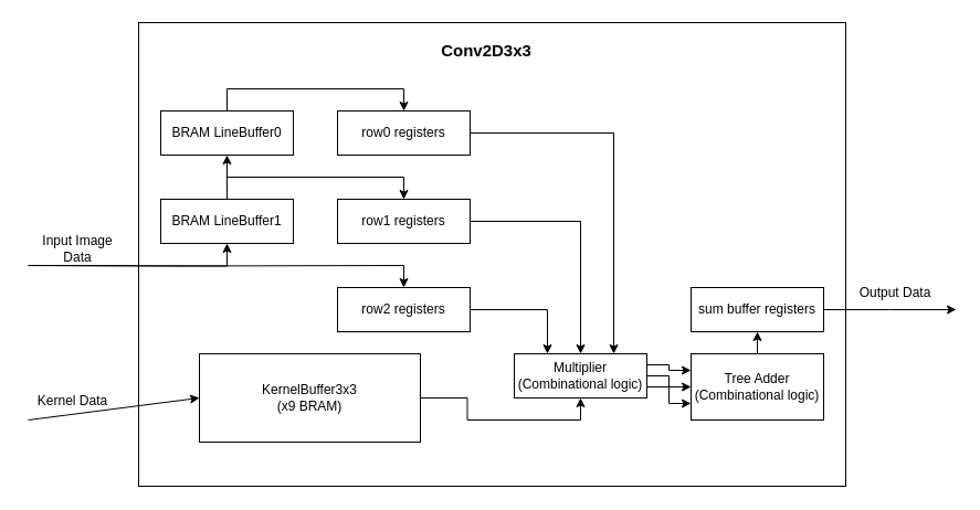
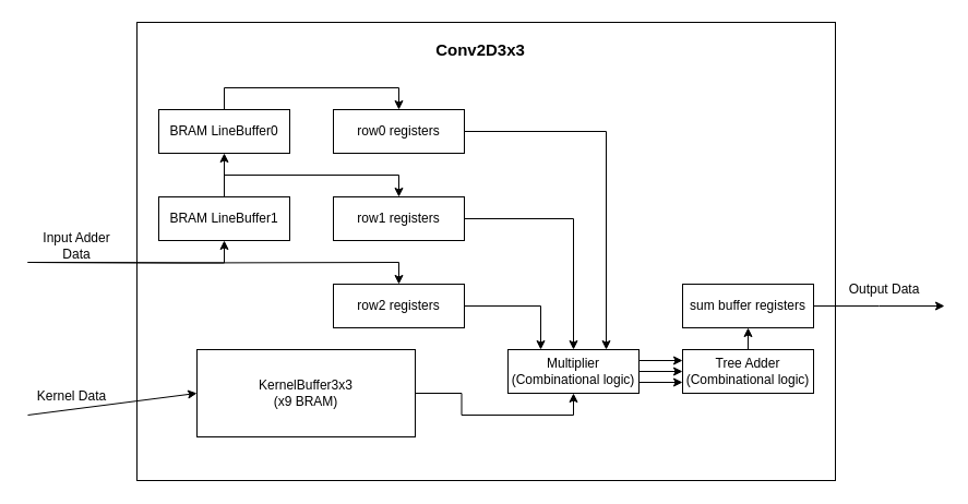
  <mxCell id="0" />
  <mxCell id="1" parent="0" />
  <mxCell id="2" value="" style="rounded=0;whiteSpace=wrap;html=1;movable=1;resizable=1;rotatable=1;deletable=1;editable=1;locked=0;connectable=1;" vertex="1" parent="1"><mxGeometry x="125" y="20" width="640" height="420" as="geometry" /></mxCell>
  <mxCell id="3" style="edgeStyle=orthogonalEdgeStyle;rounded=0;orthogonalLoop=1;jettySize=auto;html=1;exitX=0.5;exitY=0;exitDx=0;exitDy=0;entryX=0.5;entryY=1;entryDx=0;entryDy=0;movable=0;resizable=0;rotatable=0;deletable=0;editable=0;locked=1;connectable=0;" edge="1" parent="1" source="5" target="13"><mxGeometry relative="1" as="geometry" /></mxCell>
  <mxCell id="4" style="edgeStyle=orthogonalEdgeStyle;rounded=0;orthogonalLoop=1;jettySize=auto;html=1;exitX=0.5;exitY=0;exitDx=0;exitDy=0;entryX=0.5;entryY=0;entryDx=0;entryDy=0;movable=0;resizable=0;rotatable=0;deletable=0;editable=0;locked=1;connectable=0;" edge="1" parent="1" source="5" target="9"><mxGeometry relative="1" as="geometry" /></mxCell>
  <mxCell id="5" value="BRAM LineBuffer1" style="rounded=0;whiteSpace=wrap;html=1;movable=0;resizable=0;rotatable=0;deletable=0;editable=0;locked=1;connectable=0;" vertex="1" parent="1"><mxGeometry x="145" y="180" width="120" height="40" as="geometry" /></mxCell>
  <mxCell id="6" style="edgeStyle=orthogonalEdgeStyle;rounded=0;orthogonalLoop=1;jettySize=auto;html=1;exitX=1;exitY=0.5;exitDx=0;exitDy=0;entryX=0.25;entryY=0;entryDx=0;entryDy=0;movable=0;resizable=0;rotatable=0;deletable=0;editable=0;locked=1;connectable=0;" edge="1" parent="1" source="7" target="28"><mxGeometry relative="1" as="geometry" /></mxCell>
  <mxCell id="7" value="row2 registers" style="rounded=0;whiteSpace=wrap;html=1;movable=0;resizable=0;rotatable=0;deletable=0;editable=0;locked=1;connectable=0;" vertex="1" parent="1"><mxGeometry x="305" y="260" width="120" height="40" as="geometry" /></mxCell>
  <mxCell id="8" style="edgeStyle=orthogonalEdgeStyle;rounded=0;orthogonalLoop=1;jettySize=auto;html=1;exitX=1;exitY=0.5;exitDx=0;exitDy=0;entryX=0.5;entryY=0;entryDx=0;entryDy=0;movable=0;resizable=0;rotatable=0;deletable=0;editable=0;locked=1;connectable=0;" edge="1" parent="1" source="9" target="28"><mxGeometry relative="1" as="geometry" /></mxCell>
  <mxCell id="9" value="row1 registers" style="rounded=0;whiteSpace=wrap;html=1;movable=0;resizable=0;rotatable=0;deletable=0;editable=0;locked=1;connectable=0;" vertex="1" parent="1"><mxGeometry x="305" y="180" width="120" height="40" as="geometry" /></mxCell>
  <mxCell id="10" style="edgeStyle=orthogonalEdgeStyle;rounded=0;orthogonalLoop=1;jettySize=auto;html=1;exitX=1;exitY=0.5;exitDx=0;exitDy=0;entryX=0.75;entryY=0;entryDx=0;entryDy=0;movable=0;resizable=0;rotatable=0;deletable=0;editable=0;locked=1;connectable=0;" edge="1" parent="1" source="11" target="28"><mxGeometry relative="1" as="geometry" /></mxCell>
  <mxCell id="11" value="row0 registers" style="rounded=0;whiteSpace=wrap;html=1;movable=0;resizable=0;rotatable=0;deletable=0;editable=0;locked=1;connectable=0;" vertex="1" parent="1"><mxGeometry x="305" y="100" width="120" height="40" as="geometry" /></mxCell>
  <mxCell id="12" style="edgeStyle=orthogonalEdgeStyle;rounded=0;orthogonalLoop=1;jettySize=auto;html=1;exitX=0.5;exitY=0;exitDx=0;exitDy=0;entryX=0.5;entryY=0;entryDx=0;entryDy=0;movable=0;resizable=0;rotatable=0;deletable=0;editable=0;locked=1;connectable=0;" edge="1" parent="1" source="13" target="11"><mxGeometry relative="1" as="geometry" /></mxCell>
  <mxCell id="13" value="BRAM LineBuffer0" style="rounded=0;whiteSpace=wrap;html=1;movable=0;resizable=0;rotatable=0;deletable=0;editable=0;locked=1;connectable=0;" vertex="1" parent="1"><mxGeometry x="145" y="100" width="120" height="40" as="geometry" /></mxCell>
  <mxCell id="14" style="edgeStyle=orthogonalEdgeStyle;rounded=0;orthogonalLoop=1;jettySize=auto;html=1;exitX=1;exitY=0.5;exitDx=0;exitDy=0;entryX=0.5;entryY=1;entryDx=0;entryDy=0;movable=0;resizable=0;rotatable=0;deletable=0;editable=0;locked=1;connectable=0;" edge="1" parent="1" target="5"><mxGeometry relative="1" as="geometry"><mxPoint x="25" y="240" as="sourcePoint" /></mxGeometry></mxCell>
  <mxCell id="15" style="edgeStyle=orthogonalEdgeStyle;rounded=0;orthogonalLoop=1;jettySize=auto;html=1;exitX=1;exitY=0.5;exitDx=0;exitDy=0;entryX=0.5;entryY=0;entryDx=0;entryDy=0;movable=0;resizable=0;rotatable=0;deletable=0;editable=0;locked=1;connectable=0;" edge="1" parent="1" target="7"><mxGeometry relative="1" as="geometry"><mxPoint x="25" y="240" as="sourcePoint" /></mxGeometry></mxCell>
  <mxCell id="16" style="edgeStyle=orthogonalEdgeStyle;rounded=0;orthogonalLoop=1;jettySize=auto;html=1;exitX=1;exitY=0.5;exitDx=0;exitDy=0;entryX=0.5;entryY=1;entryDx=0;entryDy=0;movable=0;resizable=0;rotatable=0;deletable=0;editable=0;locked=1;connectable=0;" edge="1" parent="1" source="17" target="28"><mxGeometry relative="1" as="geometry" /></mxCell>
  <mxCell id="17" value="KernelBuffer3x3&lt;div&gt;(x9 BRAM)&lt;/div&gt;" style="rounded=0;whiteSpace=wrap;html=1;movable=0;resizable=0;rotatable=0;deletable=0;editable=0;locked=1;connectable=0;" vertex="1" parent="1"><mxGeometry x="180" y="320" width="200" height="80" as="geometry" /></mxCell>
  <mxCell id="18" value="" style="endArrow=classic;html=1;rounded=0;entryX=0;entryY=0.5;entryDx=0;entryDy=0;movable=0;resizable=0;rotatable=0;deletable=0;editable=0;locked=1;connectable=0;" edge="1" parent="1" target="17"><mxGeometry width="50" height="50" relative="1" as="geometry"><mxPoint x="25" y="380" as="sourcePoint" /><mxPoint x="75" y="330" as="targetPoint" /></mxGeometry></mxCell>
  <mxCell id="19" style="edgeStyle=orthogonalEdgeStyle;rounded=0;orthogonalLoop=1;jettySize=auto;html=1;exitX=1;exitY=0.5;exitDx=0;exitDy=0;movable=0;resizable=0;rotatable=0;deletable=0;editable=0;locked=1;connectable=0;" edge="1" parent="1" source="20"><mxGeometry relative="1" as="geometry"><mxPoint x="865" y="280" as="targetPoint" /></mxGeometry></mxCell>
  <mxCell id="20" value="sum buffer registers" style="rounded=0;whiteSpace=wrap;html=1;movable=0;resizable=0;rotatable=0;deletable=0;editable=0;locked=1;connectable=0;" vertex="1" parent="1"><mxGeometry x="625" y="260" width="120" height="40" as="geometry" /></mxCell>
  <mxCell id="21" style="edgeStyle=orthogonalEdgeStyle;rounded=0;orthogonalLoop=1;jettySize=auto;html=1;exitX=0.5;exitY=0;exitDx=0;exitDy=0;entryX=0.5;entryY=1;entryDx=0;entryDy=0;movable=0;resizable=0;rotatable=0;deletable=0;editable=0;locked=1;connectable=0;" edge="1" parent="1" source="22" target="20"><mxGeometry relative="1" as="geometry" /></mxCell>
- <mxCell id="22" value="Tree Adder&lt;div&gt;(Combinational logic)&lt;/div&gt;" style="rounded=0;whiteSpace=wrap;html=1;movable=0;resizable=0;rotatable=0;deletable=0;editable=0;locked=1;connectable=0;" vertex="1" parent="1"><mxGeometry x="625" y="320" width="120" height="60" as="geometry" /></mxCell>
- <mxCell id="23" value="Input Image&lt;div&gt;Data&lt;/div&gt;" style="text;html=1;align=center;verticalAlign=middle;whiteSpace=wrap;rounded=0;movable=0;resizable=0;rotatable=0;deletable=0;editable=0;locked=1;connectable=0;" vertex="1" parent="1"><mxGeometry x="35" y="210" width="70" height="30" as="geometry" /></mxCell>
+ <mxCell id="22" value="Tree Adder&lt;div&gt;(Combinational logic)&lt;/div&gt;" style="rounded=0;whiteSpace=wrap;html=1;movable=0;resizable=0;rotatable=0;deletable=0;editable=0;locked=1;connectable=0;" vertex="1" parent="1"><mxGeometry x="625" y="320" width="120" height="40" as="geometry" /></mxCell>
+ <mxCell id="23" value="Input Adder&lt;div&gt;Data&lt;/div&gt;" style="text;html=1;align=center;verticalAlign=middle;whiteSpace=wrap;rounded=0;movable=0;resizable=0;rotatable=0;deletable=0;editable=0;locked=1;connectable=0;" vertex="1" parent="1"><mxGeometry x="35" y="210" width="70" height="30" as="geometry" /></mxCell>
  <mxCell id="24" value="Kernel Data" style="text;html=1;align=center;verticalAlign=middle;resizable=0;points=[];autosize=1;strokeColor=none;fillColor=none;movable=0;rotatable=0;deletable=0;editable=0;locked=1;connectable=0;" vertex="1" parent="1"><mxGeometry x="20" y="348" width="90" height="30" as="geometry" /></mxCell>
  <mxCell id="25" style="edgeStyle=orthogonalEdgeStyle;rounded=0;orthogonalLoop=1;jettySize=auto;html=1;exitX=1;exitY=0.25;exitDx=0;exitDy=0;entryX=0;entryY=0.25;entryDx=0;entryDy=0;movable=0;resizable=0;rotatable=0;deletable=0;editable=0;locked=1;connectable=0;" edge="1" parent="1" source="28" target="22"><mxGeometry relative="1" as="geometry" /></mxCell>
  <mxCell id="26" style="edgeStyle=orthogonalEdgeStyle;rounded=0;orthogonalLoop=1;jettySize=auto;html=1;exitX=1;exitY=0.5;exitDx=0;exitDy=0;entryX=0;entryY=0.5;entryDx=0;entryDy=0;movable=0;resizable=0;rotatable=0;deletable=0;editable=0;locked=1;connectable=0;" edge="1" parent="1" source="28" target="22"><mxGeometry relative="1" as="geometry" /></mxCell>
  <mxCell id="27" style="edgeStyle=orthogonalEdgeStyle;rounded=0;orthogonalLoop=1;jettySize=auto;html=1;exitX=1;exitY=0.75;exitDx=0;exitDy=0;entryX=0;entryY=0.75;entryDx=0;entryDy=0;movable=0;resizable=0;rotatable=0;deletable=0;editable=0;locked=1;connectable=0;" edge="1" parent="1" source="28" target="22"><mxGeometry relative="1" as="geometry" /></mxCell>
  <mxCell id="28" value="&lt;div&gt;Multiplier&lt;/div&gt;&lt;div&gt;(Combinational logic)&lt;/div&gt;" style="rounded=0;whiteSpace=wrap;html=1;movable=0;resizable=0;rotatable=0;deletable=0;editable=0;locked=1;connectable=0;" vertex="1" parent="1"><mxGeometry x="465" y="320" width="120" height="40" as="geometry" /></mxCell>
  <mxCell id="29" value="Output Data" style="text;html=1;align=center;verticalAlign=middle;whiteSpace=wrap;rounded=0;movable=0;resizable=0;rotatable=0;deletable=0;editable=0;locked=1;connectable=0;" vertex="1" parent="1"><mxGeometry x="775" y="250" width="70" height="30" as="geometry" /></mxCell>
  <mxCell id="30" value="&lt;b&gt;&lt;font style=&quot;font-size: 15px;&quot;&gt;Conv2D3x3&lt;/font&gt;&lt;/b&gt;" style="text;html=1;align=center;verticalAlign=middle;whiteSpace=wrap;rounded=0;movable=0;resizable=0;rotatable=0;deletable=0;editable=0;locked=1;connectable=0;" vertex="1" parent="1"><mxGeometry x="410" y="30" width="60" height="30" as="geometry" /></mxCell>
